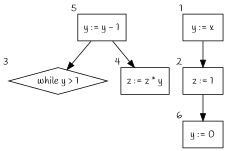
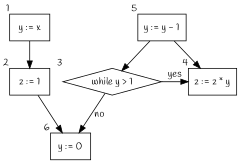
  digraph {
    node [fontname=Handlee shape=rect]
    edge [fontname=Handlee]
    n1 [label="while y > 1" shape=diamond xlabel=3]
    n2 [label="z := z * y" xlabel=4]
    n3 [label="y := 0" xlabel=6]
    n4 [label="y := x" xlabel=1]
    n5 [label="z := 1" xlabel=2]
    n6 [label="y := y - 1" xlabel=5]
    subgraph sub_1 {
      rank=same
      n1
      n2
    }
+   n1 -> n2 [label=yes]
+   n1 -> n3 [label=no]
    n4 -> n5
    n5 -> n3
    n6 -> n1
    n6 -> n2
  }
